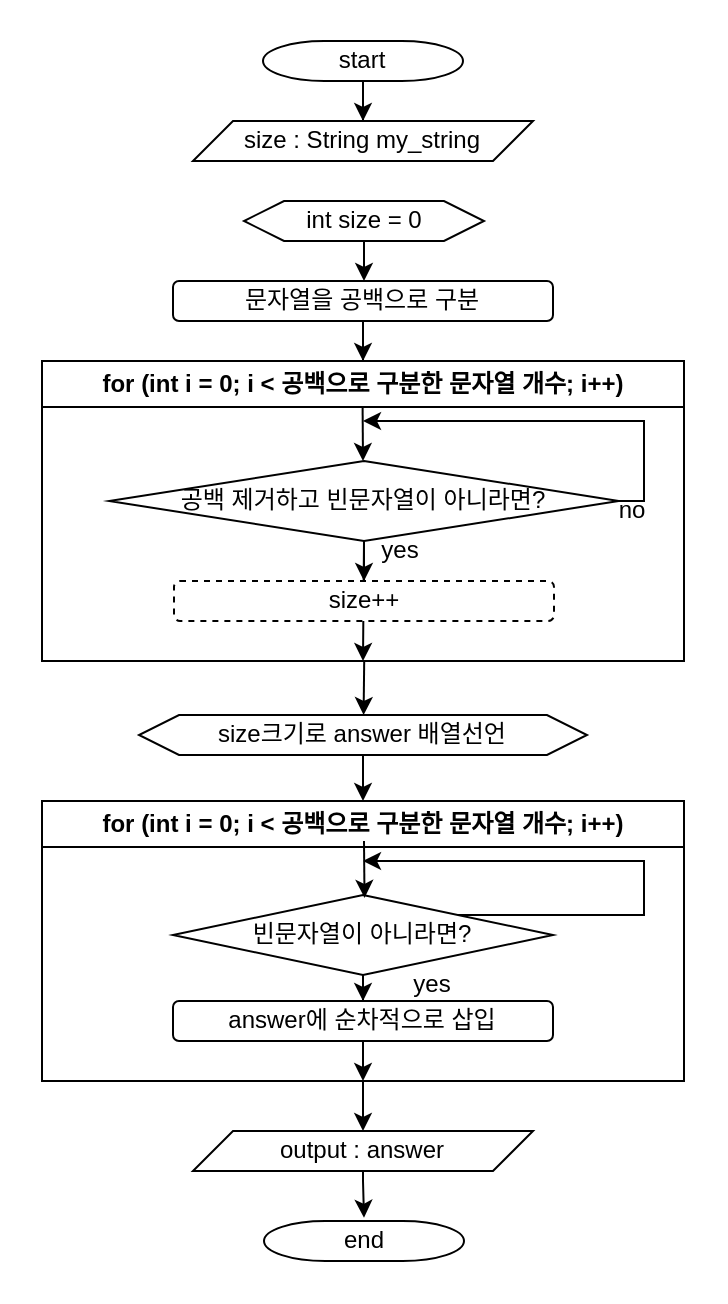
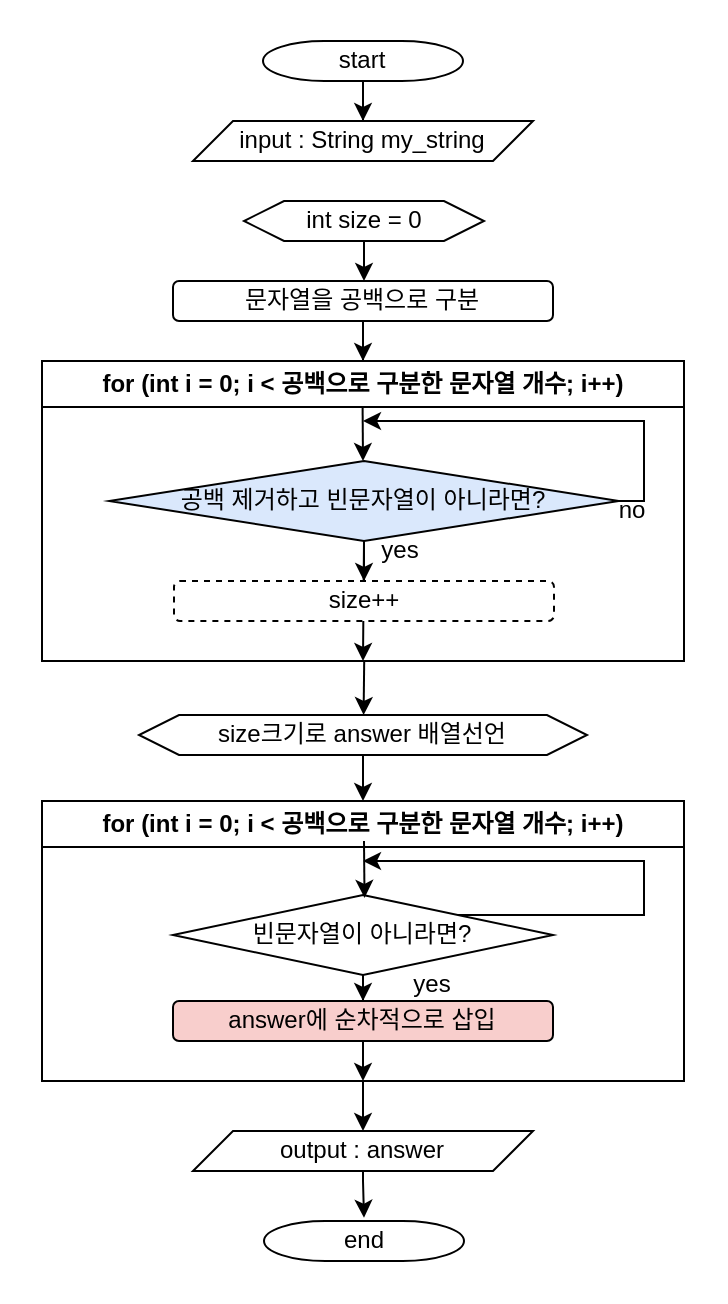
  <mxCell id="0" />
  <mxCell id="1" parent="0" />
  <mxCell id="2" style="edgeStyle=orthogonalEdgeStyle;rounded=0;orthogonalLoop=1;jettySize=auto;html=1;entryX=0.5;entryY=0;entryDx=0;entryDy=0;" edge="1" parent="1" source="3" target="5"><mxGeometry relative="1" as="geometry" /></mxCell>
  <mxCell id="3" value="start" style="strokeWidth=1;html=1;shape=mxgraph.flowchart.terminator;whiteSpace=wrap;" vertex="1" parent="1"><mxGeometry x="131" y="20" width="100" height="20" as="geometry" /></mxCell>
  <mxCell id="4" value="end" style="strokeWidth=1;html=1;shape=mxgraph.flowchart.terminator;whiteSpace=wrap;" vertex="1" parent="1"><mxGeometry x="131.5" y="610" width="100" height="20" as="geometry" /></mxCell>
- <mxCell id="5" value="size : String my_string" style="shape=parallelogram;perimeter=parallelogramPerimeter;whiteSpace=wrap;html=1;fixedSize=1;" vertex="1" parent="1"><mxGeometry x="96" y="60" width="170" height="20" as="geometry" /></mxCell>
+ <mxCell id="5" value="input : String my_string" style="shape=parallelogram;perimeter=parallelogramPerimeter;whiteSpace=wrap;html=1;fixedSize=1;" vertex="1" parent="1"><mxGeometry x="96" y="60" width="170" height="20" as="geometry" /></mxCell>
  <mxCell id="6" style="edgeStyle=orthogonalEdgeStyle;rounded=0;orthogonalLoop=1;jettySize=auto;html=1;entryX=0.5;entryY=0;entryDx=0;entryDy=0;" edge="1" parent="1" source="7" target="9"><mxGeometry relative="1" as="geometry" /></mxCell>
  <mxCell id="7" value="int size = 0" style="shape=hexagon;perimeter=hexagonPerimeter2;whiteSpace=wrap;html=1;fixedSize=1;" vertex="1" parent="1"><mxGeometry x="121.5" y="100" width="120" height="20" as="geometry" /></mxCell>
  <mxCell id="8" style="edgeStyle=orthogonalEdgeStyle;rounded=0;orthogonalLoop=1;jettySize=auto;html=1;" edge="1" parent="1" source="9" target="10"><mxGeometry relative="1" as="geometry" /></mxCell>
  <mxCell id="9" value="문자열을 공백으로 구분" style="rounded=1;whiteSpace=wrap;html=1;" vertex="1" parent="1"><mxGeometry x="86" y="140" width="190" height="20" as="geometry" /></mxCell>
  <mxCell id="10" value="for (int i = 0; i &amp;lt; 공백으로 구분한 문자열 개수; i++)" style="swimlane;whiteSpace=wrap;html=1;" vertex="1" parent="1"><mxGeometry x="20.5" y="180" width="321" height="150" as="geometry" /></mxCell>
  <mxCell id="11" style="edgeStyle=orthogonalEdgeStyle;rounded=0;orthogonalLoop=1;jettySize=auto;html=1;entryX=0.5;entryY=0;entryDx=0;entryDy=0;" edge="1" parent="10" source="13" target="15"><mxGeometry relative="1" as="geometry" /></mxCell>
  <mxCell id="12" style="edgeStyle=orthogonalEdgeStyle;rounded=0;orthogonalLoop=1;jettySize=auto;html=1;" edge="1" parent="10" source="13"><mxGeometry relative="1" as="geometry"><mxPoint x="160.5" y="30" as="targetPoint" /><Array as="points"><mxPoint x="301" y="70" /><mxPoint x="301" y="30" /></Array></mxGeometry></mxCell>
- <mxCell id="13" value="공백 제거하고 빈문자열이 아니라면?" style="rhombus;whiteSpace=wrap;html=1;" vertex="1" parent="10"><mxGeometry x="33.63" y="50" width="254.75" height="40" as="geometry" /></mxCell>
+ <mxCell id="13" value="공백 제거하고 빈문자열이 아니라면?" style="rhombus;whiteSpace=wrap;html=1;fillColor=#dae8fc;" vertex="1" parent="10"><mxGeometry x="33.63" y="50" width="254.75" height="40" as="geometry" /></mxCell>
  <mxCell id="14" style="edgeStyle=orthogonalEdgeStyle;rounded=0;orthogonalLoop=1;jettySize=auto;html=1;entryX=0.5;entryY=1;entryDx=0;entryDy=0;" edge="1" parent="10" source="15" target="10"><mxGeometry relative="1" as="geometry" /></mxCell>
  <mxCell id="15" value="size++" style="rounded=1;whiteSpace=wrap;html=1;dashed=1;" vertex="1" parent="10"><mxGeometry x="66" y="110" width="190" height="20" as="geometry" /></mxCell>
  <mxCell id="16" style="edgeStyle=orthogonalEdgeStyle;rounded=0;orthogonalLoop=1;jettySize=auto;html=1;entryX=0.498;entryY=-0.075;entryDx=0;entryDy=0;entryPerimeter=0;startSize=6;" edge="1" parent="10"><mxGeometry relative="1" as="geometry"><mxPoint x="160.3" y="23" as="sourcePoint" /><mxPoint x="160.495" y="50" as="targetPoint" /></mxGeometry></mxCell>
  <mxCell id="17" value="yes" style="text;html=1;align=center;verticalAlign=middle;whiteSpace=wrap;rounded=0;" vertex="1" parent="10"><mxGeometry x="164.5" y="90" width="30" height="10" as="geometry" /></mxCell>
  <mxCell id="18" value="no" style="text;html=1;align=center;verticalAlign=middle;whiteSpace=wrap;rounded=0;" vertex="1" parent="10"><mxGeometry x="280.5" y="70" width="30" height="10" as="geometry" /></mxCell>
  <mxCell id="19" style="edgeStyle=orthogonalEdgeStyle;rounded=0;orthogonalLoop=1;jettySize=auto;html=1;entryX=0.5;entryY=0;entryDx=0;entryDy=0;" edge="1" parent="1" source="20" target="22"><mxGeometry relative="1" as="geometry" /></mxCell>
  <mxCell id="20" value="size크기로 answer 배열선언" style="shape=hexagon;perimeter=hexagonPerimeter2;whiteSpace=wrap;html=1;fixedSize=1;" vertex="1" parent="1"><mxGeometry x="69" y="357" width="224" height="20" as="geometry" /></mxCell>
  <mxCell id="21" style="edgeStyle=orthogonalEdgeStyle;rounded=0;orthogonalLoop=1;jettySize=auto;html=1;entryX=0.5;entryY=0;entryDx=0;entryDy=0;" edge="1" parent="1" source="22" target="30"><mxGeometry relative="1" as="geometry" /></mxCell>
  <mxCell id="22" value="for (int i = 0; i &amp;lt; 공백으로 구분한 문자열 개수; i++)" style="swimlane;whiteSpace=wrap;html=1;" vertex="1" parent="1"><mxGeometry x="20.5" y="400" width="321" height="140" as="geometry" /></mxCell>
  <mxCell id="23" style="edgeStyle=orthogonalEdgeStyle;rounded=0;orthogonalLoop=1;jettySize=auto;html=1;" edge="1" parent="22" source="25" target="27"><mxGeometry relative="1" as="geometry" /></mxCell>
  <mxCell id="24" style="edgeStyle=orthogonalEdgeStyle;rounded=0;orthogonalLoop=1;jettySize=auto;html=1;" edge="1" parent="22" source="25"><mxGeometry relative="1" as="geometry"><mxPoint x="160.5" y="30" as="targetPoint" /><Array as="points"><mxPoint x="301" y="57" /><mxPoint x="301" y="30" /><mxPoint x="261" y="30" /></Array></mxGeometry></mxCell>
  <mxCell id="25" value="빈문자열이 아니라면?" style="rhombus;whiteSpace=wrap;html=1;" vertex="1" parent="22"><mxGeometry x="65.5" y="47" width="190" height="40" as="geometry" /></mxCell>
  <mxCell id="26" style="edgeStyle=orthogonalEdgeStyle;rounded=0;orthogonalLoop=1;jettySize=auto;html=1;entryX=0.5;entryY=1;entryDx=0;entryDy=0;" edge="1" parent="22" source="27" target="22"><mxGeometry relative="1" as="geometry"><Array as="points"><mxPoint x="161" y="130" /><mxPoint x="161" y="130" /></Array></mxGeometry></mxCell>
- <mxCell id="27" value="answer에 순차적으로 삽입" style="rounded=1;whiteSpace=wrap;html=1;" vertex="1" parent="22"><mxGeometry x="65.5" y="100" width="190" height="20" as="geometry" /></mxCell>
+ <mxCell id="27" value="answer에 순차적으로 삽입" style="rounded=1;whiteSpace=wrap;html=1;fillColor=#f8cecc;" vertex="1" parent="22"><mxGeometry x="65.5" y="100" width="190" height="20" as="geometry" /></mxCell>
  <mxCell id="28" value="yes" style="text;html=1;align=center;verticalAlign=middle;whiteSpace=wrap;rounded=0;" vertex="1" parent="22"><mxGeometry x="180.5" y="87" width="30" height="10" as="geometry" /></mxCell>
  <mxCell id="29" style="edgeStyle=orthogonalEdgeStyle;rounded=0;orthogonalLoop=1;jettySize=auto;html=1;entryX=0.504;entryY=0.036;entryDx=0;entryDy=0;entryPerimeter=0;startSize=6;" edge="1" parent="22" target="25"><mxGeometry relative="1" as="geometry"><mxPoint x="161" y="20" as="sourcePoint" /><mxPoint x="163.695" y="47" as="targetPoint" /></mxGeometry></mxCell>
  <mxCell id="30" value="output : answer" style="shape=parallelogram;perimeter=parallelogramPerimeter;whiteSpace=wrap;html=1;fixedSize=1;" vertex="1" parent="1"><mxGeometry x="96" y="565" width="170" height="20" as="geometry" /></mxCell>
  <mxCell id="31" style="edgeStyle=orthogonalEdgeStyle;rounded=0;orthogonalLoop=1;jettySize=auto;html=1;entryX=0.498;entryY=-0.075;entryDx=0;entryDy=0;entryPerimeter=0;" edge="1" parent="1"><mxGeometry relative="1" as="geometry"><mxPoint x="181.6" y="330" as="sourcePoint" /><mxPoint x="181.3" y="357" as="targetPoint" /></mxGeometry></mxCell>
  <mxCell id="32" style="edgeStyle=orthogonalEdgeStyle;rounded=0;orthogonalLoop=1;jettySize=auto;html=1;entryX=0.5;entryY=-0.081;entryDx=0;entryDy=0;entryPerimeter=0;" edge="1" parent="1" source="30" target="4"><mxGeometry relative="1" as="geometry"><Array as="points"><mxPoint x="181" y="590" /><mxPoint x="181" y="590" /></Array></mxGeometry></mxCell>
